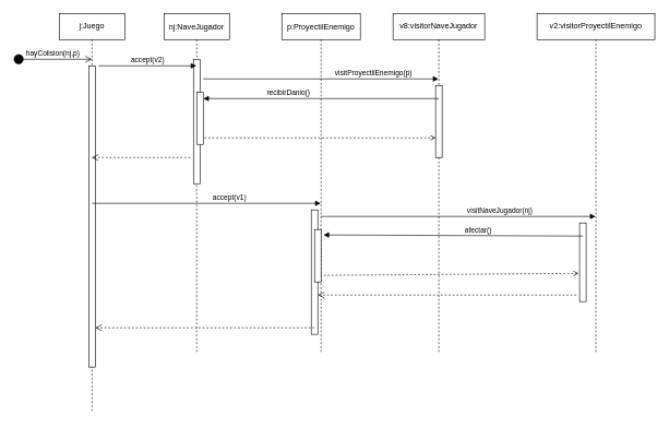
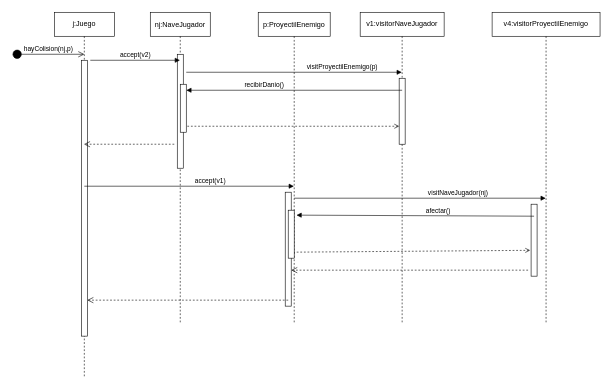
  <mxCell id="0" />
  <mxCell id="1" parent="0" />
  <mxCell id="2" value="nj:NaveJugador" style="shape=umlLifeline;perimeter=lifelinePerimeter;container=1;collapsible=0;recursiveResize=0;rounded=0;shadow=0;strokeWidth=1;" parent="1" vertex="1"><mxGeometry x="250" y="20" width="100" height="520" as="geometry" /></mxCell>
  <mxCell id="3" value="" style="points=[];perimeter=orthogonalPerimeter;rounded=0;shadow=0;strokeWidth=1;" parent="2" vertex="1"><mxGeometry x="45" y="70" width="10" height="190" as="geometry" /></mxCell>
  <mxCell id="4" value="" style="points=[];perimeter=orthogonalPerimeter;rounded=0;shadow=0;strokeWidth=1;" parent="2" vertex="1"><mxGeometry x="50" y="120" width="10" height="80" as="geometry" /></mxCell>
  <mxCell id="5" value="p:ProyectilEnemigo" style="shape=umlLifeline;perimeter=lifelinePerimeter;container=1;collapsible=0;recursiveResize=0;rounded=0;shadow=0;strokeWidth=1;" parent="1" vertex="1"><mxGeometry x="430" y="20" width="120" height="520" as="geometry" /></mxCell>
  <mxCell id="6" value="" style="html=1;points=[];perimeter=orthogonalPerimeter;" vertex="1" parent="5"><mxGeometry x="45" y="300" width="10" height="190" as="geometry" /></mxCell>
  <mxCell id="7" value="" style="html=1;points=[];perimeter=orthogonalPerimeter;" vertex="1" parent="5"><mxGeometry x="50" y="330" width="10" height="80" as="geometry" /></mxCell>
  <mxCell id="8" value="j:Juego" style="shape=umlLifeline;perimeter=lifelinePerimeter;whiteSpace=wrap;html=1;container=1;collapsible=0;recursiveResize=0;outlineConnect=0;" vertex="1" parent="1"><mxGeometry x="90" y="20" width="100" height="610" as="geometry" /></mxCell>
  <mxCell id="9" value="" style="html=1;points=[];perimeter=orthogonalPerimeter;" vertex="1" parent="8"><mxGeometry x="45" y="80" width="10" height="460" as="geometry" /></mxCell>
- <mxCell id="10" value="v8:visitorNaveJugador" style="shape=umlLifeline;perimeter=lifelinePerimeter;whiteSpace=wrap;html=1;container=1;collapsible=0;recursiveResize=0;outlineConnect=0;" vertex="1" parent="1"><mxGeometry x="600" y="20" width="140" height="520" as="geometry" /></mxCell>
+ <mxCell id="10" value="v1:visitorNaveJugador" style="shape=umlLifeline;perimeter=lifelinePerimeter;whiteSpace=wrap;html=1;container=1;collapsible=0;recursiveResize=0;outlineConnect=0;" vertex="1" parent="1"><mxGeometry x="600" y="20" width="140" height="520" as="geometry" /></mxCell>
  <mxCell id="11" value="" style="html=1;points=[];perimeter=orthogonalPerimeter;" vertex="1" parent="10"><mxGeometry x="65" y="110" width="10" height="110" as="geometry" /></mxCell>
- <mxCell id="12" value="v2:visitorProyectilEnemigo" style="shape=umlLifeline;perimeter=lifelinePerimeter;whiteSpace=wrap;html=1;container=1;collapsible=0;recursiveResize=0;outlineConnect=0;" vertex="1" parent="1"><mxGeometry x="820" y="20" width="180" height="520" as="geometry" /></mxCell>
+ <mxCell id="12" value="v4:visitorProyectilEnemigo" style="shape=umlLifeline;perimeter=lifelinePerimeter;whiteSpace=wrap;html=1;container=1;collapsible=0;recursiveResize=0;outlineConnect=0;" vertex="1" parent="1"><mxGeometry x="820" y="20" width="180" height="520" as="geometry" /></mxCell>
  <mxCell id="13" value="" style="html=1;points=[];perimeter=orthogonalPerimeter;" vertex="1" parent="12"><mxGeometry x="65" y="320" width="10" height="120" as="geometry" /></mxCell>
  <mxCell id="14" value="hayColision(nj,p)" style="html=1;verticalAlign=bottom;startArrow=circle;startFill=1;endArrow=open;startSize=6;endSize=8;" edge="1" parent="1"><mxGeometry width="80" relative="1" as="geometry"><mxPoint x="20" y="90" as="sourcePoint" /><mxPoint x="140" y="90" as="targetPoint" /></mxGeometry></mxCell>
  <mxCell id="15" value="accept(v2)" style="html=1;verticalAlign=bottom;endArrow=block;" edge="1" parent="1" target="2"><mxGeometry width="80" relative="1" as="geometry"><mxPoint x="150" y="100" as="sourcePoint" /><mxPoint x="230" y="100" as="targetPoint" /></mxGeometry></mxCell>
  <mxCell id="16" value="visitProyectilEnemigo(p)" style="html=1;verticalAlign=bottom;endArrow=block;" edge="1" parent="1" target="10"><mxGeometry x="0.447" width="80" relative="1" as="geometry"><mxPoint x="310" y="120" as="sourcePoint" /><mxPoint x="390" y="120" as="targetPoint" /><mxPoint as="offset" /></mxGeometry></mxCell>
  <mxCell id="17" value="recibirDanio()" style="html=1;verticalAlign=bottom;endArrow=none;exitX=1;exitY=0.125;exitDx=0;exitDy=0;exitPerimeter=0;startArrow=block;startFill=1;endFill=0;" edge="1" parent="1" source="4"><mxGeometry x="-0.278" width="80" relative="1" as="geometry"><mxPoint x="590" y="150" as="sourcePoint" /><mxPoint x="670" y="150" as="targetPoint" /><mxPoint as="offset" /></mxGeometry></mxCell>
  <mxCell id="18" value="" style="html=1;verticalAlign=bottom;endArrow=none;dashed=1;endSize=8;startArrow=open;startFill=0;endFill=0;" edge="1" parent="1" source="11"><mxGeometry relative="1" as="geometry"><mxPoint x="390" y="210" as="sourcePoint" /><mxPoint x="310" y="210" as="targetPoint" /></mxGeometry></mxCell>
  <mxCell id="19" value="" style="html=1;verticalAlign=bottom;endArrow=open;dashed=1;endSize=8;" edge="1" parent="1" target="8"><mxGeometry x="0.158" y="-69" relative="1" as="geometry"><mxPoint x="290" y="240" as="sourcePoint" /><mxPoint x="210" y="240" as="targetPoint" /><mxPoint x="1" as="offset" /></mxGeometry></mxCell>
  <mxCell id="20" value="accept(v1)" style="html=1;verticalAlign=bottom;endArrow=block;" edge="1" parent="1" target="5"><mxGeometry x="0.202" width="80" relative="1" as="geometry"><mxPoint x="140" y="310" as="sourcePoint" /><mxPoint x="220" y="310" as="targetPoint" /><mxPoint as="offset" /></mxGeometry></mxCell>
  <mxCell id="21" value="visitNaveJugador(nj)" style="html=1;verticalAlign=bottom;endArrow=block;" edge="1" parent="1" target="12"><mxGeometry x="0.302" width="80" relative="1" as="geometry"><mxPoint x="490" y="330" as="sourcePoint" /><mxPoint x="570" y="330" as="targetPoint" /><mxPoint as="offset" /></mxGeometry></mxCell>
  <mxCell id="22" value="afectar()" style="html=1;verticalAlign=bottom;endArrow=none;exitX=1.376;exitY=0.103;exitDx=0;exitDy=0;exitPerimeter=0;startArrow=block;startFill=1;endFill=0;" edge="1" parent="1" source="7"><mxGeometry x="0.192" y="-1" width="80" relative="1" as="geometry"><mxPoint x="810" y="360" as="sourcePoint" /><mxPoint x="890" y="360" as="targetPoint" /><mxPoint as="offset" /></mxGeometry></mxCell>
  <mxCell id="23" value="" style="html=1;verticalAlign=bottom;endArrow=none;dashed=1;endSize=8;exitX=-0.159;exitY=0.641;exitDx=0;exitDy=0;exitPerimeter=0;startArrow=open;startFill=0;endFill=0;" edge="1" parent="1" source="13"><mxGeometry x="-0.17" y="-8" relative="1" as="geometry"><mxPoint x="570" y="420" as="sourcePoint" /><mxPoint x="490" y="420" as="targetPoint" /><mxPoint as="offset" /></mxGeometry></mxCell>
  <mxCell id="24" value="" style="html=1;verticalAlign=bottom;endArrow=open;dashed=1;endSize=8;" edge="1" parent="1" target="6"><mxGeometry x="-0.139" relative="1" as="geometry"><mxPoint x="880" y="450" as="sourcePoint" /><mxPoint x="800" y="450" as="targetPoint" /><mxPoint as="offset" /></mxGeometry></mxCell>
  <mxCell id="25" value="" style="html=1;verticalAlign=bottom;endArrow=open;dashed=1;endSize=8;" edge="1" parent="1" target="9"><mxGeometry relative="1" as="geometry"><mxPoint x="480" y="500" as="sourcePoint" /><mxPoint x="400" y="500" as="targetPoint" /></mxGeometry></mxCell>
